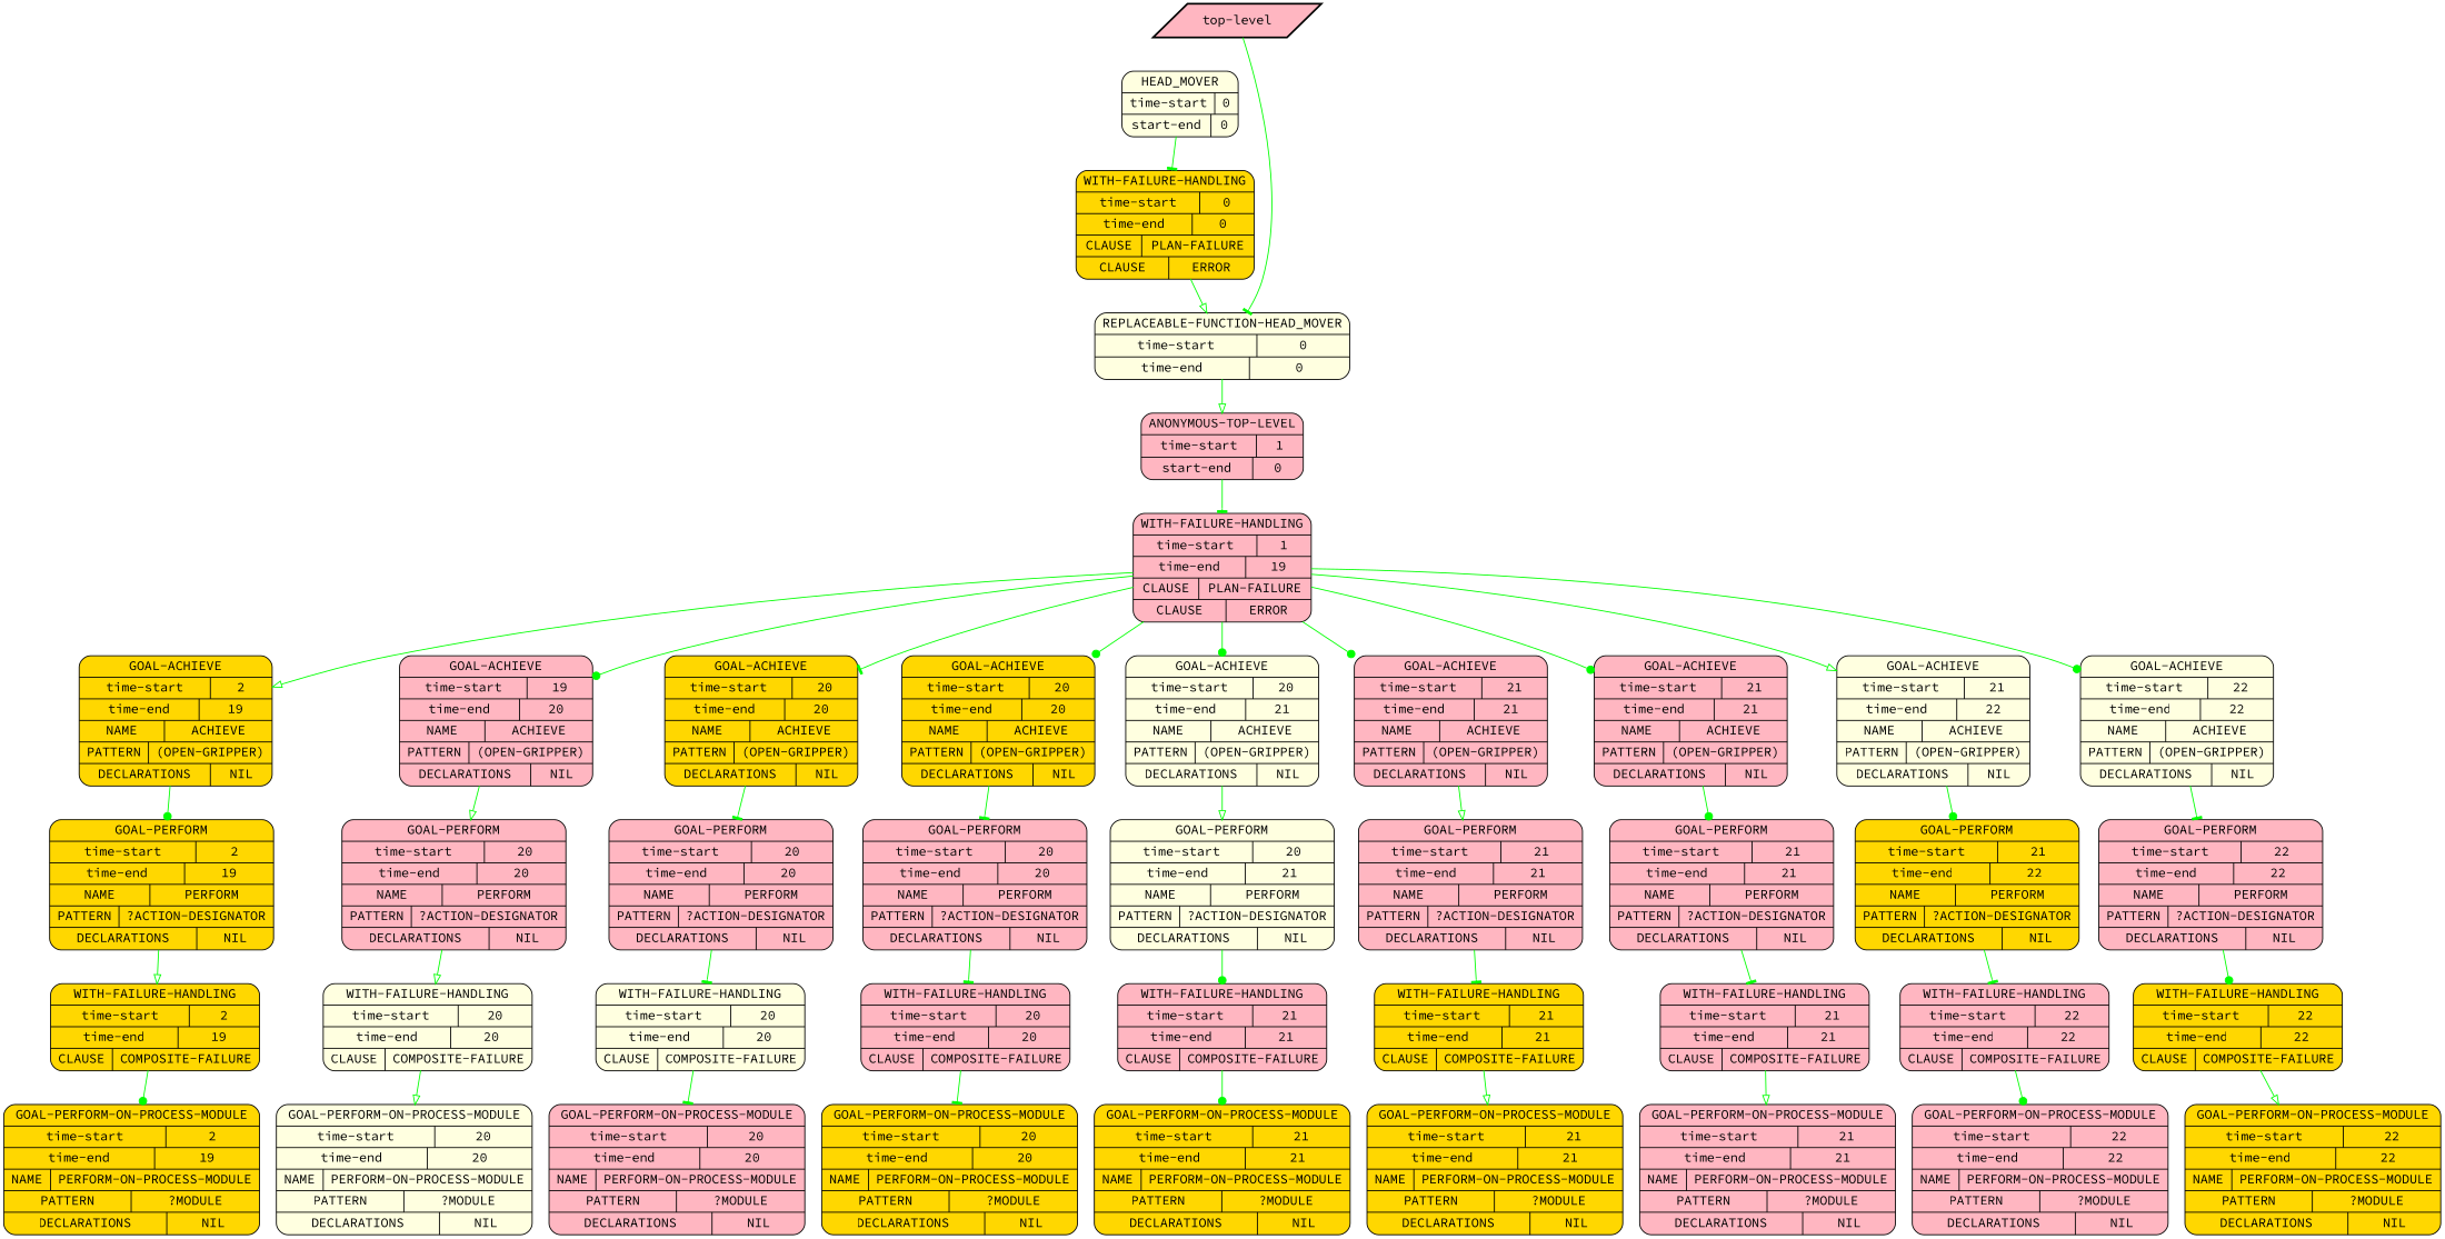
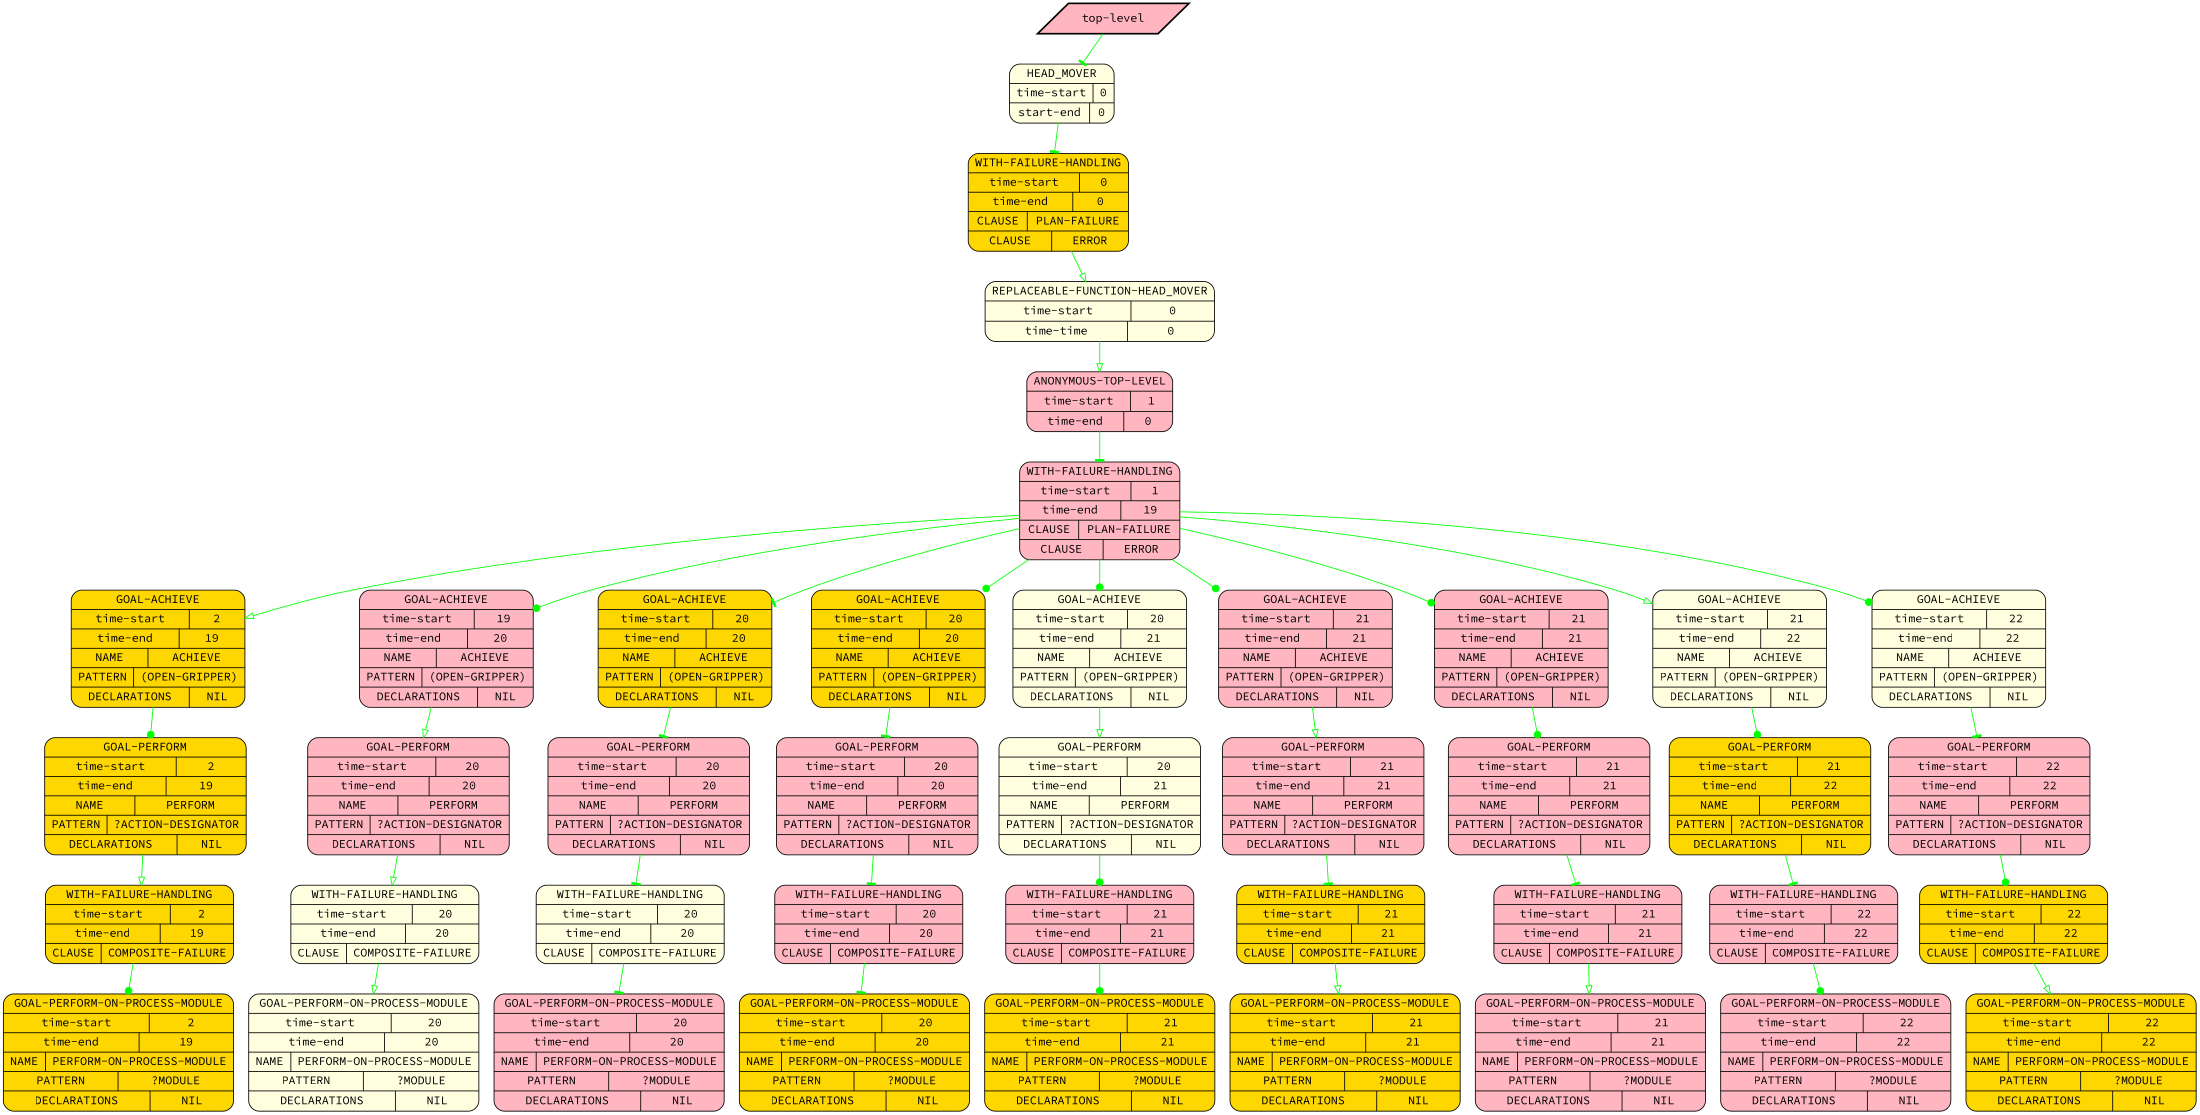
  digraph {
    fontname="Source Code Pro"
    node [fillcolor=lightpink fontname="Source Code Pro" shape=Mrecord style=filled]
    edge [arrowhead=tee color=green fontname="Source Code Pro"]
    n1 [label="top-level" shape=parallelogram style="bold,filled"]
    n2 [fillcolor=lightyellow label="{HEAD_MOVER|{time-start | 0}|{start-end | 0}}"]
    n3 [fillcolor=gold label="{WITH-FAILURE-HANDLING|{time-start | 0}|{time-end | 0}|{CLAUSE | PLAN-FAILURE}|{CLAUSE | ERROR}}"]
-   n4 [fillcolor=lightyellow label="{REPLACEABLE-FUNCTION-HEAD_MOVER|{time-start | 0}|{time-end | 0}}"]
-   n5 [label="{ANONYMOUS-TOP-LEVEL|{time-start | 1}|{start-end | 0}}"]
+   n4 [fillcolor=lightyellow label="{REPLACEABLE-FUNCTION-HEAD_MOVER|{time-start | 0}|{time-time | 0}}"]
+   n5 [label="{ANONYMOUS-TOP-LEVEL|{time-start | 1}|{time-end | 0}}"]
    n6 [label="{WITH-FAILURE-HANDLING|{time-start | 1}|{time-end | 19}|{CLAUSE | PLAN-FAILURE}|{CLAUSE | ERROR}}"]
    n7 [fillcolor=gold label="{GOAL-ACHIEVE|{time-start | 2}|{time-end | 19}|{NAME | ACHIEVE}|{PATTERN | (OPEN-GRIPPER)}|{DECLARATIONS | NIL}}"]
    n8 [label="{GOAL-ACHIEVE|{time-start | 19}|{time-end | 20}|{NAME | ACHIEVE}|{PATTERN | (OPEN-GRIPPER)}|{DECLARATIONS | NIL}}"]
    n9 [fillcolor=gold label="{GOAL-ACHIEVE|{time-start | 20}|{time-end | 20}|{NAME | ACHIEVE}|{PATTERN | (OPEN-GRIPPER)}|{DECLARATIONS | NIL}}"]
    n10 [fillcolor=gold label="{GOAL-ACHIEVE|{time-start | 20}|{time-end | 20}|{NAME | ACHIEVE}|{PATTERN | (OPEN-GRIPPER)}|{DECLARATIONS | NIL}}"]
    n11 [fillcolor=lightyellow label="{GOAL-ACHIEVE|{time-start | 20}|{time-end | 21}|{NAME | ACHIEVE}|{PATTERN | (OPEN-GRIPPER)}|{DECLARATIONS | NIL}}"]
    n12 [label="{GOAL-ACHIEVE|{time-start | 21}|{time-end | 21}|{NAME | ACHIEVE}|{PATTERN | (OPEN-GRIPPER)}|{DECLARATIONS | NIL}}"]
    n13 [label="{GOAL-ACHIEVE|{time-start | 21}|{time-end | 21}|{NAME | ACHIEVE}|{PATTERN | (OPEN-GRIPPER)}|{DECLARATIONS | NIL}}"]
    n14 [fillcolor=lightyellow label="{GOAL-ACHIEVE|{time-start | 21}|{time-end | 22}|{NAME | ACHIEVE}|{PATTERN | (OPEN-GRIPPER)}|{DECLARATIONS | NIL}}"]
    n15 [fillcolor=lightyellow label="{GOAL-ACHIEVE|{time-start | 22}|{time-end | 22}|{NAME | ACHIEVE}|{PATTERN | (OPEN-GRIPPER)}|{DECLARATIONS | NIL}}"]
    n16 [fillcolor=gold label="{GOAL-PERFORM|{time-start | 2}|{time-end | 19}|{NAME | PERFORM}|{PATTERN | ?ACTION-DESIGNATOR}|{DECLARATIONS | NIL}}"]
    n17 [label="{GOAL-PERFORM|{time-start | 20}|{time-end | 20}|{NAME | PERFORM}|{PATTERN | ?ACTION-DESIGNATOR}|{DECLARATIONS | NIL}}"]
    n18 [label="{GOAL-PERFORM|{time-start | 20}|{time-end | 20}|{NAME | PERFORM}|{PATTERN | ?ACTION-DESIGNATOR}|{DECLARATIONS | NIL}}"]
    n19 [label="{GOAL-PERFORM|{time-start | 20}|{time-end | 20}|{NAME | PERFORM}|{PATTERN | ?ACTION-DESIGNATOR}|{DECLARATIONS | NIL}}"]
    n20 [fillcolor=lightyellow label="{GOAL-PERFORM|{time-start | 20}|{time-end | 21}|{NAME | PERFORM}|{PATTERN | ?ACTION-DESIGNATOR}|{DECLARATIONS | NIL}}"]
    n21 [label="{GOAL-PERFORM|{time-start | 21}|{time-end | 21}|{NAME | PERFORM}|{PATTERN | ?ACTION-DESIGNATOR}|{DECLARATIONS | NIL}}"]
    n22 [label="{GOAL-PERFORM|{time-start | 21}|{time-end | 21}|{NAME | PERFORM}|{PATTERN | ?ACTION-DESIGNATOR}|{DECLARATIONS | NIL}}"]
    n23 [fillcolor=gold label="{GOAL-PERFORM|{time-start | 21}|{time-end | 22}|{NAME | PERFORM}|{PATTERN | ?ACTION-DESIGNATOR}|{DECLARATIONS | NIL}}"]
    n24 [label="{GOAL-PERFORM|{time-start | 22}|{time-end | 22}|{NAME | PERFORM}|{PATTERN | ?ACTION-DESIGNATOR}|{DECLARATIONS | NIL}}"]
    n25 [fillcolor=gold label="{WITH-FAILURE-HANDLING|{time-start | 2}|{time-end | 19}|{CLAUSE | COMPOSITE-FAILURE}}"]
    n26 [fillcolor=gold label="{GOAL-PERFORM-ON-PROCESS-MODULE|{time-start | 2}|{time-end | 19}|{NAME | PERFORM-ON-PROCESS-MODULE}|{PATTERN | ?MODULE}|{DECLARATIONS | NIL}}"]
    n27 [fillcolor=lightyellow label="{WITH-FAILURE-HANDLING|{time-start | 20}|{time-end | 20}|{CLAUSE | COMPOSITE-FAILURE}}"]
    n28 [fillcolor=lightyellow label="{GOAL-PERFORM-ON-PROCESS-MODULE|{time-start | 20}|{time-end | 20}|{NAME | PERFORM-ON-PROCESS-MODULE}|{PATTERN | ?MODULE}|{DECLARATIONS | NIL}}"]
    n29 [fillcolor=lightyellow label="{WITH-FAILURE-HANDLING|{time-start | 20}|{time-end | 20}|{CLAUSE | COMPOSITE-FAILURE}}"]
    n30 [label="{GOAL-PERFORM-ON-PROCESS-MODULE|{time-start | 20}|{time-end | 20}|{NAME | PERFORM-ON-PROCESS-MODULE}|{PATTERN | ?MODULE}|{DECLARATIONS | NIL}}"]
    n31 [label="{WITH-FAILURE-HANDLING|{time-start | 20}|{time-end | 20}|{CLAUSE | COMPOSITE-FAILURE}}"]
    n32 [fillcolor=gold label="{GOAL-PERFORM-ON-PROCESS-MODULE|{time-start | 20}|{time-end | 20}|{NAME | PERFORM-ON-PROCESS-MODULE}|{PATTERN | ?MODULE}|{DECLARATIONS | NIL}}"]
    n33 [label="{WITH-FAILURE-HANDLING|{time-start | 21}|{time-end | 21}|{CLAUSE | COMPOSITE-FAILURE}}"]
    n34 [fillcolor=gold label="{GOAL-PERFORM-ON-PROCESS-MODULE|{time-start | 21}|{time-end | 21}|{NAME | PERFORM-ON-PROCESS-MODULE}|{PATTERN | ?MODULE}|{DECLARATIONS | NIL}}"]
    n35 [fillcolor=gold label="{WITH-FAILURE-HANDLING|{time-start | 21}|{time-end | 21}|{CLAUSE | COMPOSITE-FAILURE}}"]
    n36 [fillcolor=gold label="{GOAL-PERFORM-ON-PROCESS-MODULE|{time-start | 21}|{time-end | 21}|{NAME | PERFORM-ON-PROCESS-MODULE}|{PATTERN | ?MODULE}|{DECLARATIONS | NIL}}"]
    n37 [label="{WITH-FAILURE-HANDLING|{time-start | 21}|{time-end | 21}|{CLAUSE | COMPOSITE-FAILURE}}"]
    n38 [label="{GOAL-PERFORM-ON-PROCESS-MODULE|{time-start | 21}|{time-end | 21}|{NAME | PERFORM-ON-PROCESS-MODULE}|{PATTERN | ?MODULE}|{DECLARATIONS | NIL}}"]
    n39 [label="{WITH-FAILURE-HANDLING|{time-start | 22}|{time-end | 22}|{CLAUSE | COMPOSITE-FAILURE}}"]
    n40 [label="{GOAL-PERFORM-ON-PROCESS-MODULE|{time-start | 22}|{time-end | 22}|{NAME | PERFORM-ON-PROCESS-MODULE}|{PATTERN | ?MODULE}|{DECLARATIONS | NIL}}"]
    n41 [fillcolor=gold label="{WITH-FAILURE-HANDLING|{time-start | 22}|{time-end | 22}|{CLAUSE | COMPOSITE-FAILURE}}"]
    n42 [fillcolor=gold label="{GOAL-PERFORM-ON-PROCESS-MODULE|{time-start | 22}|{time-end | 22}|{NAME | PERFORM-ON-PROCESS-MODULE}|{PATTERN | ?MODULE}|{DECLARATIONS | NIL}}"]
-   n1 -> n4
+   n1 -> n2
    n2 -> n3
    n3 -> n4 [arrowhead=onormal]
    n4 -> n5 [arrowhead=onormal]
    n5 -> n6
    n6 -> n7 [arrowhead=onormal]
    n6 -> n8 [arrowhead=dot]
    n6 -> n9
    n6 -> n10 [arrowhead=dot]
    n6 -> n11 [arrowhead=dot]
    n6 -> n12 [arrowhead=dot]
    n6 -> n13 [arrowhead=dot]
    n6 -> n14 [arrowhead=onormal]
    n6 -> n15 [arrowhead=dot]
    n7 -> n16 [arrowhead=dot]
    n8 -> n17 [arrowhead=onormal]
    n9 -> n18
    n10 -> n19
    n11 -> n20 [arrowhead=onormal]
    n12 -> n21 [arrowhead=onormal]
    n13 -> n22 [arrowhead=dot]
    n14 -> n23 [arrowhead=dot]
    n15 -> n24
    n16 -> n25 [arrowhead=onormal]
    n17 -> n27 [arrowhead=onormal]
    n18 -> n29
    n19 -> n31
    n20 -> n33 [arrowhead=dot]
    n21 -> n35
    n22 -> n37
    n23 -> n39
    n24 -> n41 [arrowhead=dot]
    n25 -> n26 [arrowhead=dot]
    n27 -> n28 [arrowhead=onormal]
    n29 -> n30
    n31 -> n32
    n33 -> n34 [arrowhead=dot]
    n35 -> n36 [arrowhead=onormal]
    n37 -> n38 [arrowhead=onormal]
    n39 -> n40 [arrowhead=dot]
    n41 -> n42 [arrowhead=onormal]
  }
